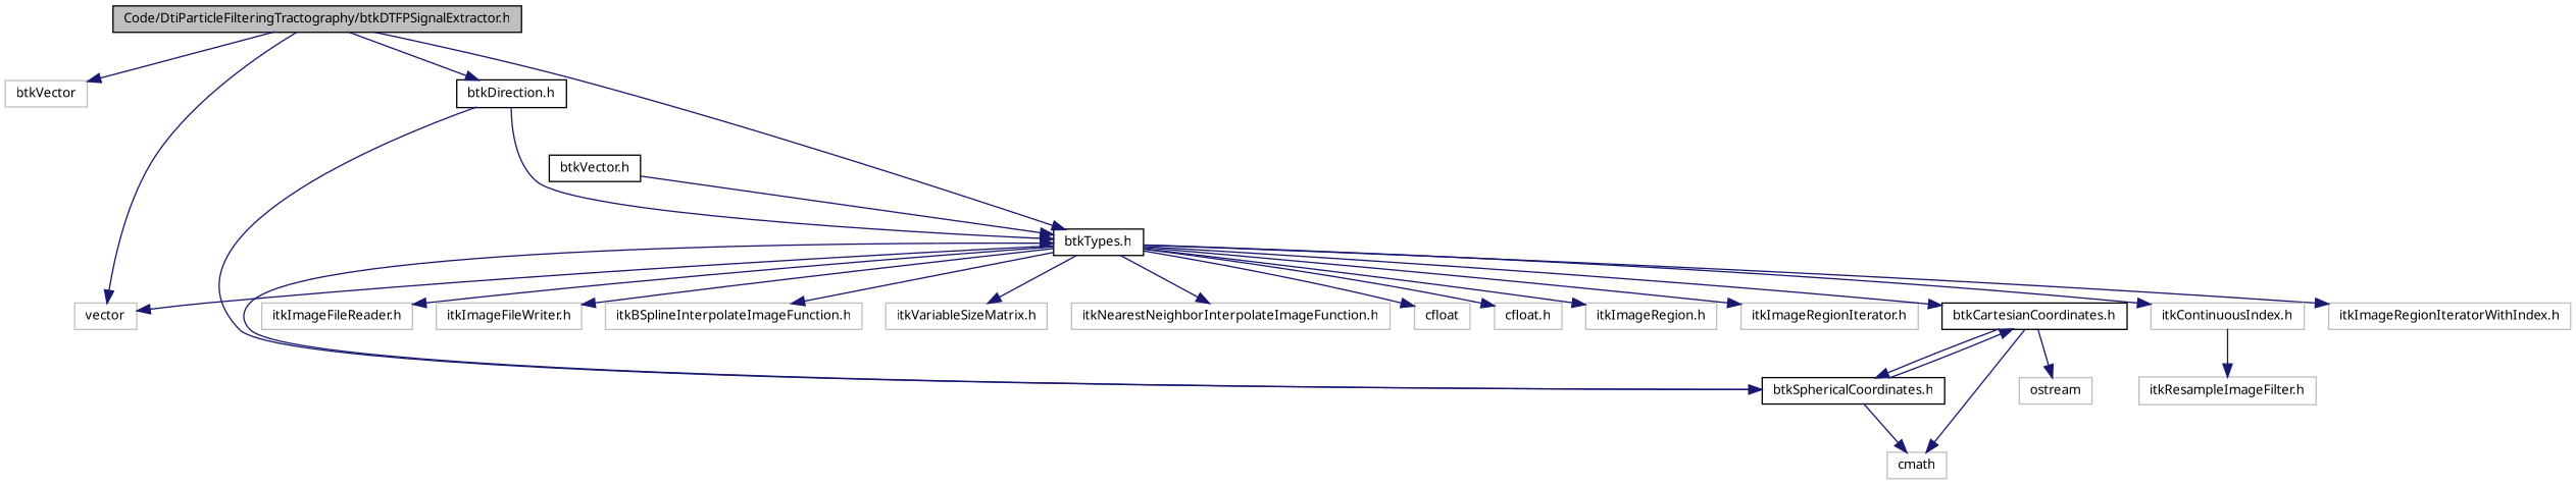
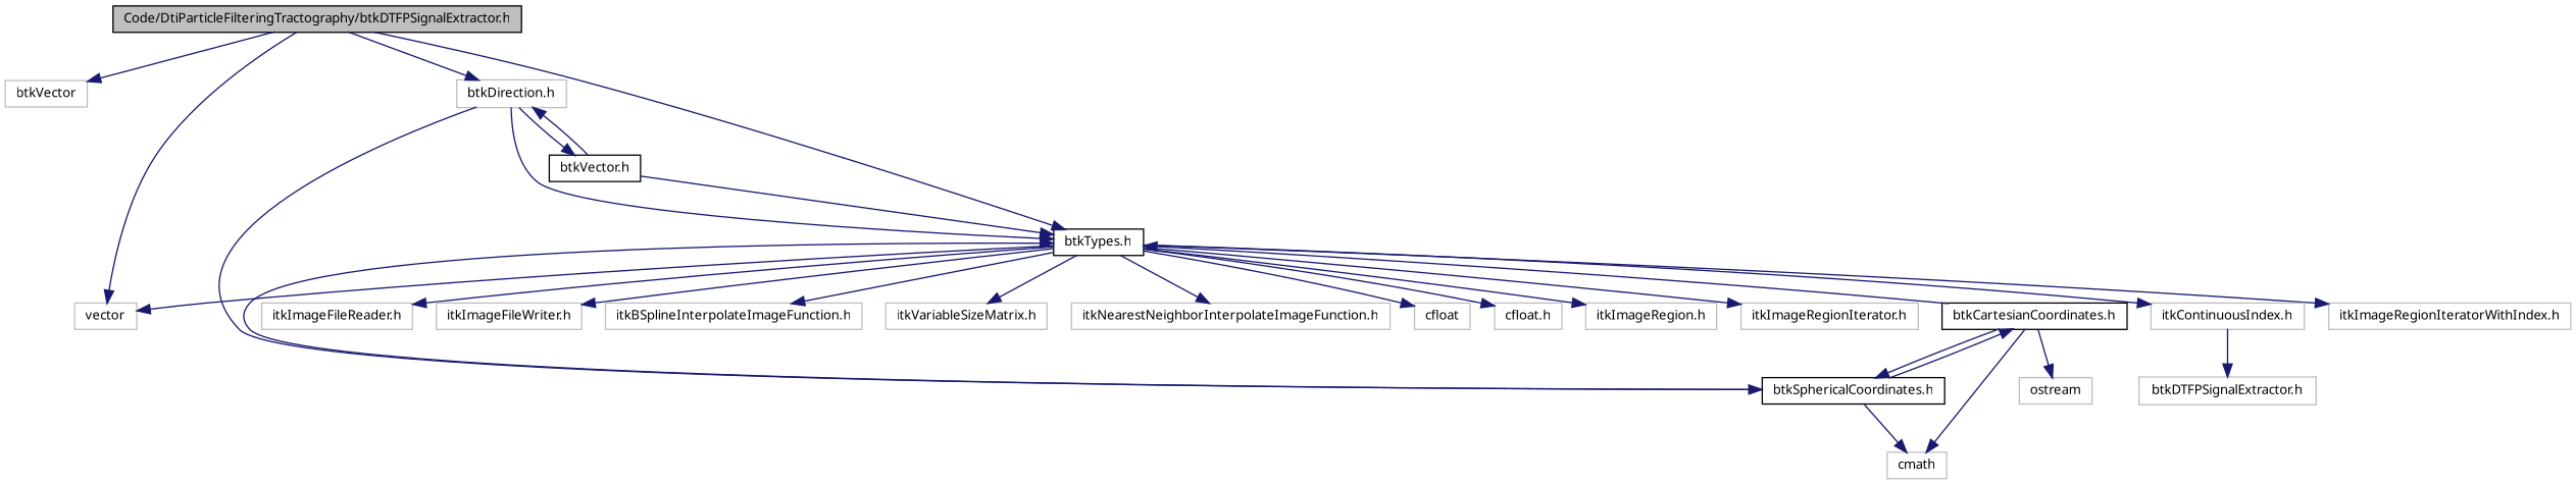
  digraph {
    node [color=grey75 fillcolor=white fontname="FreeSans.ttf" fontsize=10 shape=record style=filled]
    edge [color=midnightblue fontname="FreeSans.ttf" fontsize=10 labelfontname="FreeSans.ttf" labelfontsize=10 style=solid]
    n1 [color=black fillcolor=grey75 fontcolor=black height=0.2 label="Code/DtiParticleFilteringTractography/btkDTFPSignalExtractor.h" width=0.4]
    n2 [height=0.2 label=btkVector width=0.4]
    n3 [height=0.2 label=vector width=0.4]
    n4 [color=black height=0.2 label="btkTypes.h" width=0.4]
-   n5 [color=black height=0.2 label="btkDirection.h" width=0.4]
+   n5 [height=0.2 label="btkDirection.h" width=0.4]
    n6 [height=0.2 label="cfloat.h" width=0.4]
    n7 [height=0.2 label="itkImageRegion.h" width=0.4]
    n8 [height=0.2 label="itkImageRegionIterator.h" width=0.4]
    n9 [height=0.2 label="itkImageRegionIteratorWithIndex.h" width=0.4]
    n10 [height=0.2 label="itkImageFileReader.h" width=0.4]
    n11 [height=0.2 label="itkImageFileWriter.h" width=0.4]
    n12 [height=0.2 label="itkBSplineInterpolateImageFunction.h" width=0.4]
    n13 [height=0.2 label="itkVariableSizeMatrix.h" width=0.4]
    n14 [height=0.2 label="itkContinuousIndex.h" width=0.4]
    n15 [height=0.2 label="itkNearestNeighborInterpolateImageFunction.h" width=0.4]
    n16 [height=0.2 label=cfloat width=0.4]
    n17 [color=black height=0.2 label="btkSphericalCoordinates.h" width=0.4]
    n18 [color=black height=0.2 label="btkVector.h" width=0.4]
-   n19 [height=0.2 label="itkResampleImageFilter.h" width=0.4]
+   n19 [height=0.2 label="btkDTFPSignalExtractor.h" width=0.4]
    n20 [height=0.2 label=cmath width=0.4]
    n21 [color=black height=0.2 label="btkCartesianCoordinates.h" width=0.4]
    n22 [height=0.2 label=ostream width=0.4]
    n1 -> n2
    n1 -> n3
    n1 -> n4
    n1 -> n5
    n4 -> n3
    n4 -> n6
    n4 -> n7
    n4 -> n8
    n4 -> n9
    n4 -> n10
    n4 -> n11
    n4 -> n12
    n4 -> n13
    n4 -> n14
    n4 -> n15
    n4 -> n16
    n5 -> n4
    n5 -> n17
+   n5 -> n18
    n14 -> n19
    n17 -> n4
    n17 -> n20
    n17 -> n21
    n18 -> n4
-   n4 -> n21
+   n18 -> n5
+   n21 -> n4
    n21 -> n17
    n21 -> n20
    n21 -> n22
  }
